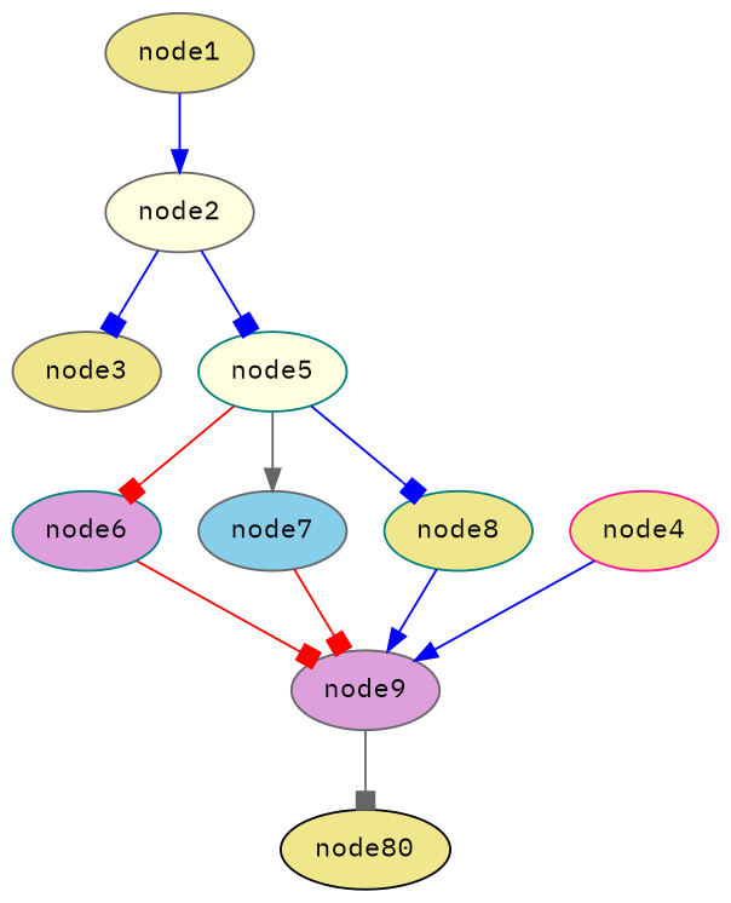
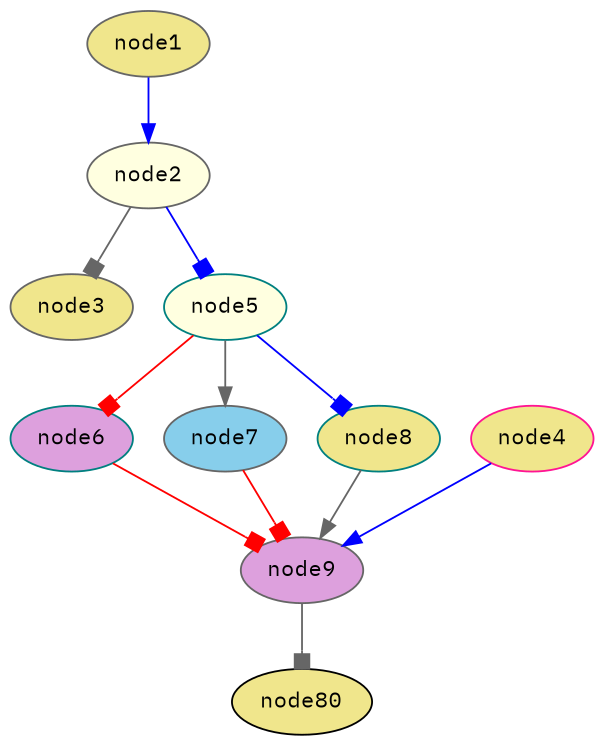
  digraph {
    fontname="IBM Plex Mono"
    node [color=gray40 fillcolor=khaki fontname="IBM Plex Mono" fontsize=12 style=filled]
    edge [arrowhead=box color=blue fontname="IBM Plex Mono"]
    n1 [label=node1]
    n2 [fillcolor=lightyellow label=node2]
    n3 [label=node3]
    n4 [color=teal fillcolor=lightyellow label=node5]
    n5 [color=teal fillcolor=plum label=node6]
    n6 [fillcolor=skyblue label=node7]
    n7 [color=teal label=node8]
    n8 [color=deeppink label=node4]
    n9 [fillcolor=plum label=node9]
    n10 [color=black label=node80]
    n1 -> n2 [arrowhead=normal]
-   n2 -> n3
+   n2 -> n3 [color=gray40]
    n2 -> n4
    n4 -> n5 [color=red]
    n4 -> n6 [arrowhead=normal color=gray40]
    n4 -> n7
    n5 -> n9 [color=red]
    n6 -> n9 [color=red]
-   n7 -> n9 [arrowhead=normal]
+   n7 -> n9 [arrowhead=normal color=gray40]
    n8 -> n9 [arrowhead=normal]
    n9 -> n10 [color=gray40]
  }
